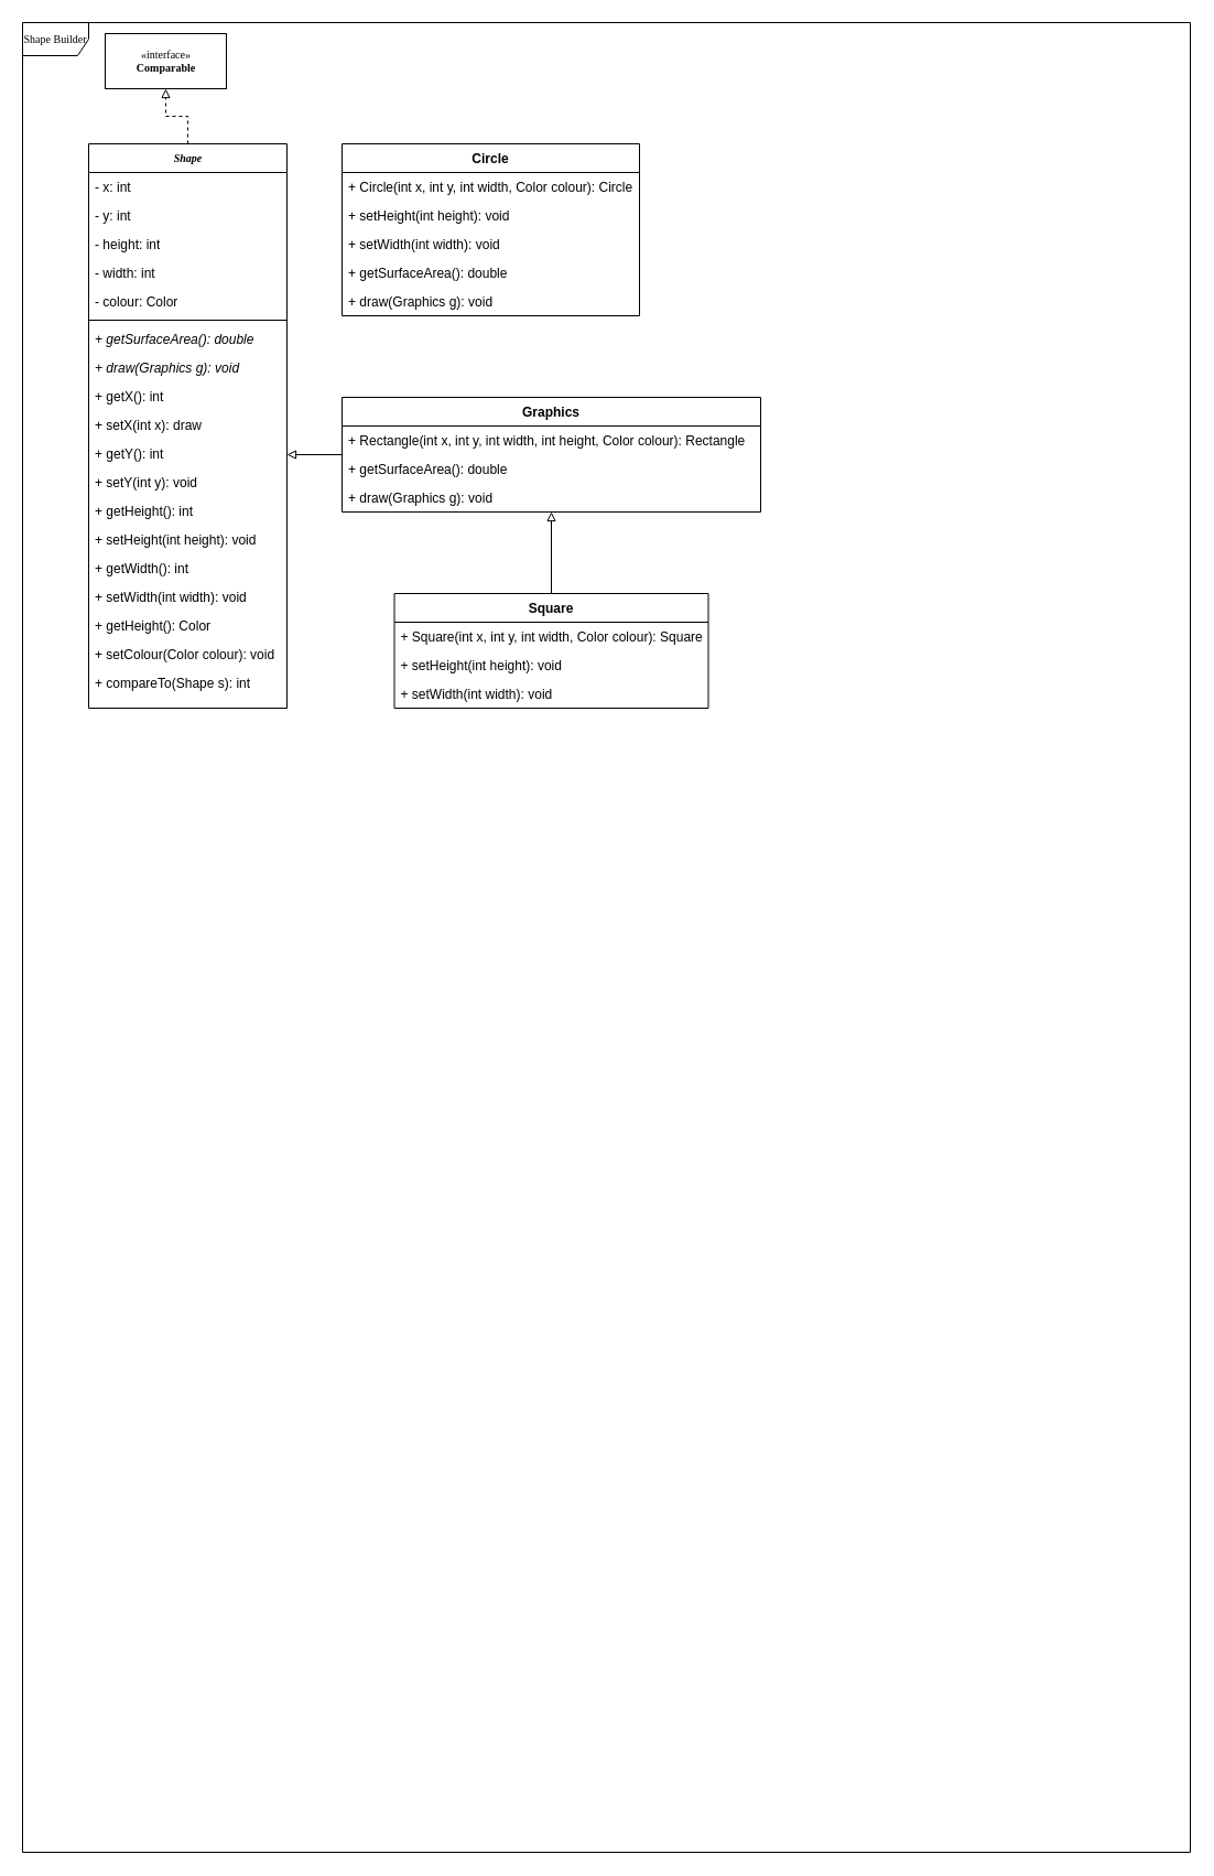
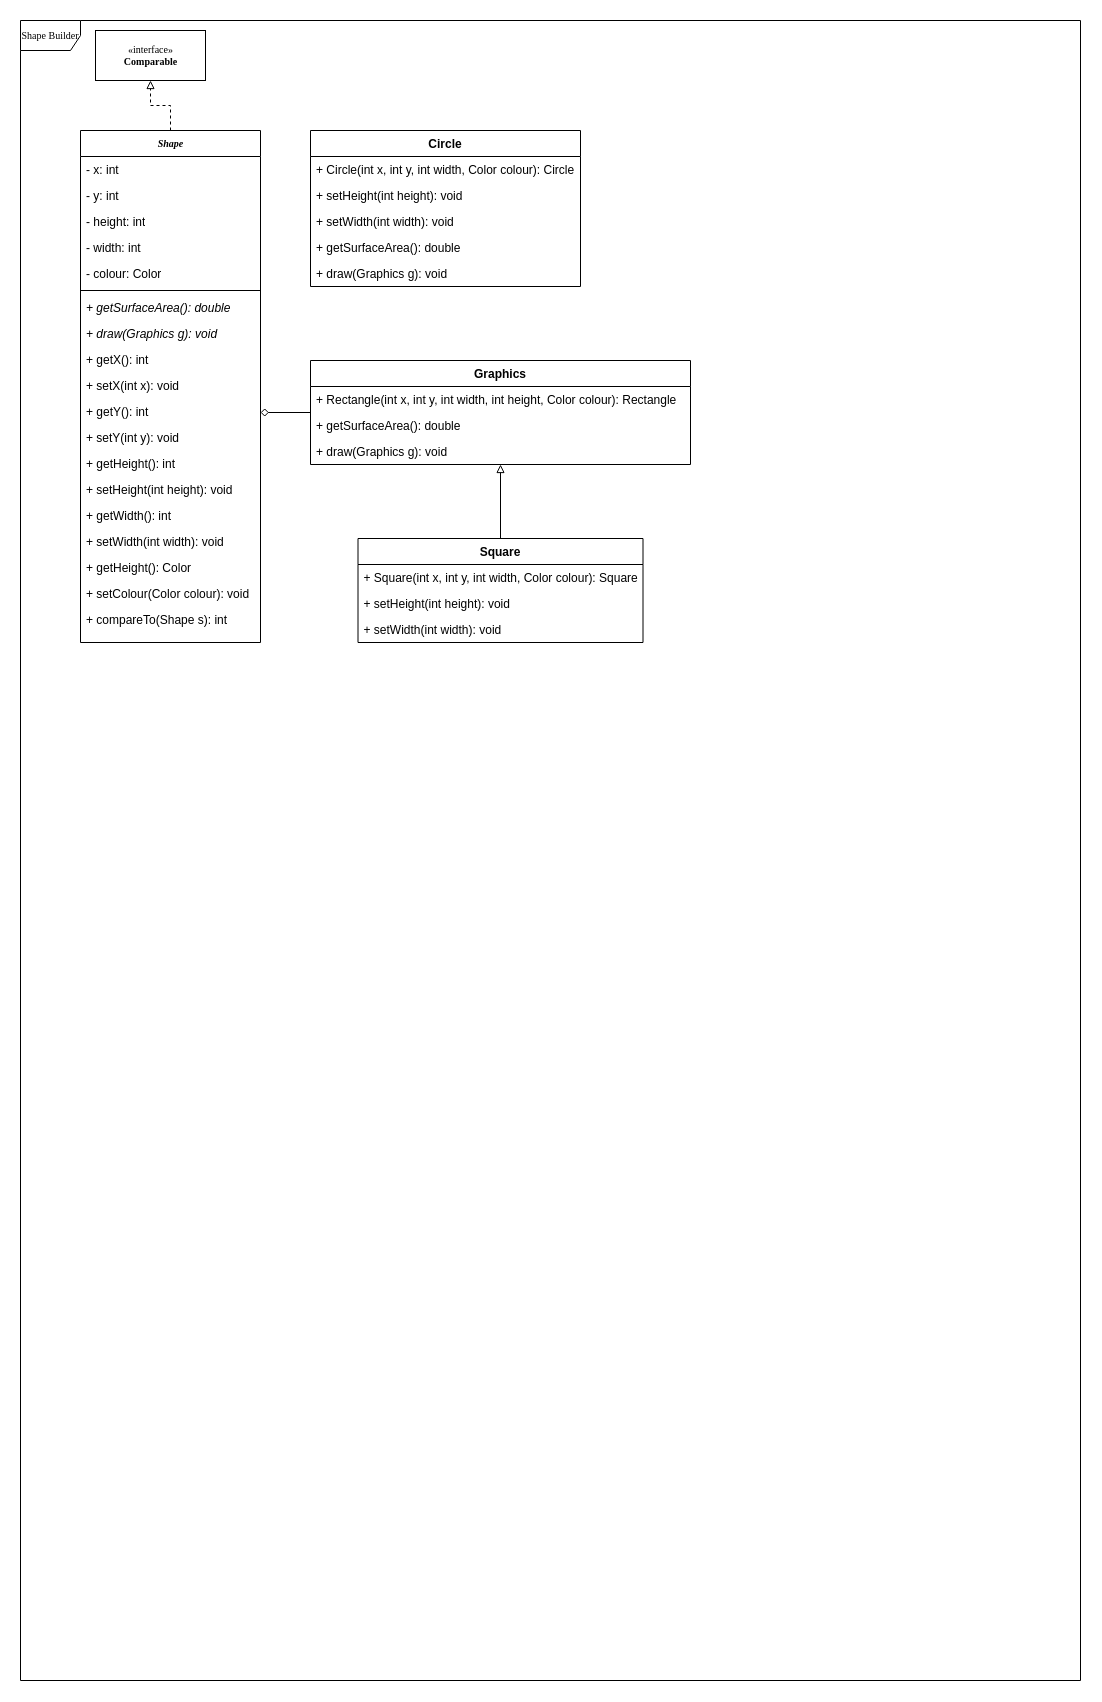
  <mxCell id="0" />
  <mxCell id="1" parent="0" />
  <mxCell id="2" value="&lt;div&gt;Shape Builder&lt;/div&gt;" style="shape=umlFrame;whiteSpace=wrap;html=1;rounded=0;shadow=0;comic=0;labelBackgroundColor=none;strokeWidth=1;fontFamily=Verdana;fontSize=10;align=center;" parent="1" vertex="1"><mxGeometry x="20" y="20" width="1060" height="1660" as="geometry" /></mxCell>
  <mxCell id="3" style="edgeStyle=orthogonalEdgeStyle;rounded=0;orthogonalLoop=1;jettySize=auto;html=1;endArrow=block;endFill=0;dashed=1;" edge="1" parent="1" source="4" target="24"><mxGeometry relative="1" as="geometry" /></mxCell>
  <mxCell id="4" value="&lt;b&gt;&lt;i&gt;Shape&lt;/i&gt;&lt;/b&gt;" style="swimlane;html=1;fontStyle=0;childLayout=stackLayout;horizontal=1;startSize=26;fillColor=none;horizontalStack=0;resizeParent=1;resizeLast=0;collapsible=1;marginBottom=0;swimlaneFillColor=#ffffff;rounded=0;shadow=0;comic=0;labelBackgroundColor=none;strokeWidth=1;fontFamily=Verdana;fontSize=10;align=center;" parent="1" vertex="1"><mxGeometry x="80" y="130" width="180" height="512" as="geometry"><mxRectangle x="350" y="42" width="90" height="26" as="alternateBounds" /></mxGeometry></mxCell>
  <mxCell id="5" value="- x: int" style="text;html=1;strokeColor=none;fillColor=none;align=left;verticalAlign=top;spacingLeft=4;spacingRight=4;whiteSpace=wrap;overflow=hidden;rotatable=0;points=[[0,0.5],[1,0.5]];portConstraint=eastwest;" parent="4" vertex="1"><mxGeometry y="26" width="180" height="26" as="geometry" /></mxCell>
  <mxCell id="6" value="- y: int" style="text;html=1;strokeColor=none;fillColor=none;align=left;verticalAlign=top;spacingLeft=4;spacingRight=4;whiteSpace=wrap;overflow=hidden;rotatable=0;points=[[0,0.5],[1,0.5]];portConstraint=eastwest;" parent="4" vertex="1"><mxGeometry y="52" width="180" height="26" as="geometry" /></mxCell>
  <mxCell id="7" value="- height: int" style="text;html=1;strokeColor=none;fillColor=none;align=left;verticalAlign=top;spacingLeft=4;spacingRight=4;whiteSpace=wrap;overflow=hidden;rotatable=0;points=[[0,0.5],[1,0.5]];portConstraint=eastwest;" parent="4" vertex="1"><mxGeometry y="78" width="180" height="26" as="geometry" /></mxCell>
  <mxCell id="8" value="- width: int" style="text;html=1;strokeColor=none;fillColor=none;align=left;verticalAlign=top;spacingLeft=4;spacingRight=4;whiteSpace=wrap;overflow=hidden;rotatable=0;points=[[0,0.5],[1,0.5]];portConstraint=eastwest;" vertex="1" parent="4"><mxGeometry y="104" width="180" height="26" as="geometry" /></mxCell>
  <mxCell id="9" value="- colour: Color" style="text;html=1;strokeColor=none;fillColor=none;align=left;verticalAlign=top;spacingLeft=4;spacingRight=4;whiteSpace=wrap;overflow=hidden;rotatable=0;points=[[0,0.5],[1,0.5]];portConstraint=eastwest;" vertex="1" parent="4"><mxGeometry y="130" width="180" height="26" as="geometry" /></mxCell>
  <mxCell id="10" value="" style="line;strokeWidth=1;fillColor=none;align=left;verticalAlign=middle;spacingTop=-1;spacingLeft=3;spacingRight=3;rotatable=0;labelPosition=right;points=[];portConstraint=eastwest;rounded=0;shadow=0;glass=0;sketch=0;" vertex="1" parent="4"><mxGeometry y="156" width="180" height="8" as="geometry" /></mxCell>
  <mxCell id="11" value="+ &lt;span&gt;getSurfaceArea()&lt;/span&gt;: double" style="text;html=1;strokeColor=none;fillColor=none;align=left;verticalAlign=top;spacingLeft=4;spacingRight=4;whiteSpace=wrap;overflow=hidden;rotatable=0;points=[[0,0.5],[1,0.5]];portConstraint=eastwest;fontStyle=2" vertex="1" parent="4"><mxGeometry y="164" width="180" height="26" as="geometry" /></mxCell>
  <mxCell id="12" value="+ draw(Graphics g): void" style="text;strokeColor=none;fillColor=none;align=left;verticalAlign=top;spacingLeft=4;spacingRight=4;overflow=hidden;rotatable=0;points=[[0,0.5],[1,0.5]];portConstraint=eastwest;rounded=0;shadow=0;glass=0;sketch=0;fontStyle=2" vertex="1" parent="4"><mxGeometry y="190" width="180" height="26" as="geometry" /></mxCell>
  <mxCell id="13" value="+ getX(): int" style="text;strokeColor=none;fillColor=none;align=left;verticalAlign=top;spacingLeft=4;spacingRight=4;overflow=hidden;rotatable=0;points=[[0,0.5],[1,0.5]];portConstraint=eastwest;rounded=0;shadow=0;glass=0;sketch=0;" vertex="1" parent="4"><mxGeometry y="216" width="180" height="26" as="geometry" /></mxCell>
- <mxCell id="14" value="+ setX(int x): draw" style="text;strokeColor=none;fillColor=none;align=left;verticalAlign=top;spacingLeft=4;spacingRight=4;overflow=hidden;rotatable=0;points=[[0,0.5],[1,0.5]];portConstraint=eastwest;rounded=0;shadow=0;glass=0;sketch=0;" vertex="1" parent="4"><mxGeometry y="242" width="180" height="26" as="geometry" /></mxCell>
+ <mxCell id="14" value="+ setX(int x): void" style="text;strokeColor=none;fillColor=none;align=left;verticalAlign=top;spacingLeft=4;spacingRight=4;overflow=hidden;rotatable=0;points=[[0,0.5],[1,0.5]];portConstraint=eastwest;rounded=0;shadow=0;glass=0;sketch=0;" vertex="1" parent="4"><mxGeometry y="242" width="180" height="26" as="geometry" /></mxCell>
  <mxCell id="15" value="+ getY(): int" style="text;strokeColor=none;fillColor=none;align=left;verticalAlign=top;spacingLeft=4;spacingRight=4;overflow=hidden;rotatable=0;points=[[0,0.5],[1,0.5]];portConstraint=eastwest;rounded=0;shadow=0;glass=0;sketch=0;" vertex="1" parent="4"><mxGeometry y="268" width="180" height="26" as="geometry" /></mxCell>
  <mxCell id="16" value="+ setY(int y): void" style="text;strokeColor=none;fillColor=none;align=left;verticalAlign=top;spacingLeft=4;spacingRight=4;overflow=hidden;rotatable=0;points=[[0,0.5],[1,0.5]];portConstraint=eastwest;rounded=0;shadow=0;glass=0;sketch=0;" vertex="1" parent="4"><mxGeometry y="294" width="180" height="26" as="geometry" /></mxCell>
  <mxCell id="17" value="+ getHeight(): int" style="text;strokeColor=none;fillColor=none;align=left;verticalAlign=top;spacingLeft=4;spacingRight=4;overflow=hidden;rotatable=0;points=[[0,0.5],[1,0.5]];portConstraint=eastwest;rounded=0;shadow=0;glass=0;sketch=0;" vertex="1" parent="4"><mxGeometry y="320" width="180" height="26" as="geometry" /></mxCell>
  <mxCell id="18" value="+ setHeight(int height): void" style="text;strokeColor=none;fillColor=none;align=left;verticalAlign=top;spacingLeft=4;spacingRight=4;overflow=hidden;rotatable=0;points=[[0,0.5],[1,0.5]];portConstraint=eastwest;rounded=0;shadow=0;glass=0;sketch=0;" vertex="1" parent="4"><mxGeometry y="346" width="180" height="26" as="geometry" /></mxCell>
  <mxCell id="19" value="+ getWidth(): int" style="text;strokeColor=none;fillColor=none;align=left;verticalAlign=top;spacingLeft=4;spacingRight=4;overflow=hidden;rotatable=0;points=[[0,0.5],[1,0.5]];portConstraint=eastwest;rounded=0;shadow=0;glass=0;sketch=0;" vertex="1" parent="4"><mxGeometry y="372" width="180" height="26" as="geometry" /></mxCell>
  <mxCell id="20" value="+ setWidth(int width): void" style="text;strokeColor=none;fillColor=none;align=left;verticalAlign=top;spacingLeft=4;spacingRight=4;overflow=hidden;rotatable=0;points=[[0,0.5],[1,0.5]];portConstraint=eastwest;rounded=0;shadow=0;glass=0;sketch=0;" vertex="1" parent="4"><mxGeometry y="398" width="180" height="26" as="geometry" /></mxCell>
  <mxCell id="21" value="+ getHeight(): Color" style="text;strokeColor=none;fillColor=none;align=left;verticalAlign=top;spacingLeft=4;spacingRight=4;overflow=hidden;rotatable=0;points=[[0,0.5],[1,0.5]];portConstraint=eastwest;rounded=0;shadow=0;glass=0;sketch=0;" vertex="1" parent="4"><mxGeometry y="424" width="180" height="26" as="geometry" /></mxCell>
  <mxCell id="22" value="+ setColour(Color colour): void" style="text;strokeColor=none;fillColor=none;align=left;verticalAlign=top;spacingLeft=4;spacingRight=4;overflow=hidden;rotatable=0;points=[[0,0.5],[1,0.5]];portConstraint=eastwest;rounded=0;shadow=0;glass=0;sketch=0;" vertex="1" parent="4"><mxGeometry y="450" width="180" height="26" as="geometry" /></mxCell>
  <mxCell id="23" value="+ compareTo(Shape s): int" style="text;strokeColor=none;fillColor=none;align=left;verticalAlign=top;spacingLeft=4;spacingRight=4;overflow=hidden;rotatable=0;points=[[0,0.5],[1,0.5]];portConstraint=eastwest;rounded=0;shadow=0;glass=0;sketch=0;" vertex="1" parent="4"><mxGeometry y="476" width="180" height="26" as="geometry" /></mxCell>
  <mxCell id="24" value="«interface»&lt;br&gt;&lt;b&gt;Comparable&lt;/b&gt;" style="html=1;rounded=0;shadow=0;comic=0;labelBackgroundColor=none;strokeWidth=1;fontFamily=Verdana;fontSize=10;align=center;" vertex="1" parent="1"><mxGeometry x="95" y="30" width="110" height="50" as="geometry" /></mxCell>
- <mxCell id="25" style="edgeStyle=orthogonalEdgeStyle;rounded=0;orthogonalLoop=1;jettySize=auto;html=1;endArrow=block;endFill=0;" edge="1" parent="1" source="26" target="4"><mxGeometry relative="1" as="geometry"><Array as="points"><mxPoint x="330" y="410" /><mxPoint x="330" y="410" /></Array></mxGeometry></mxCell>
+ <mxCell id="25" style="edgeStyle=orthogonalEdgeStyle;rounded=0;orthogonalLoop=1;jettySize=auto;html=1;endArrow=diamond;endFill=0;" edge="1" parent="1" source="26" target="4"><mxGeometry relative="1" as="geometry"><Array as="points"><mxPoint x="330" y="410" /><mxPoint x="330" y="410" /></Array></mxGeometry></mxCell>
  <mxCell id="26" value="Graphics" style="swimlane;fontStyle=1;align=center;verticalAlign=top;childLayout=stackLayout;horizontal=1;startSize=26;horizontalStack=0;resizeParent=1;resizeParentMax=0;resizeLast=0;collapsible=1;marginBottom=0;rounded=0;shadow=0;glass=0;sketch=0;" vertex="1" parent="1"><mxGeometry x="310" y="360" width="380" height="104" as="geometry" /></mxCell>
  <mxCell id="27" value="+ Rectangle(int x, int y, int width, int height, Color colour): Rectangle" style="text;strokeColor=none;fillColor=none;align=left;verticalAlign=top;spacingLeft=4;spacingRight=4;overflow=hidden;rotatable=0;points=[[0,0.5],[1,0.5]];portConstraint=eastwest;rounded=0;shadow=0;glass=0;sketch=0;" vertex="1" parent="26"><mxGeometry y="26" width="380" height="26" as="geometry" /></mxCell>
  <mxCell id="28" value="+ &lt;span&gt;getSurfaceArea()&lt;/span&gt;: double" style="text;html=1;strokeColor=none;fillColor=none;align=left;verticalAlign=top;spacingLeft=4;spacingRight=4;whiteSpace=wrap;overflow=hidden;rotatable=0;points=[[0,0.5],[1,0.5]];portConstraint=eastwest;fontStyle=0" vertex="1" parent="26"><mxGeometry y="52" width="380" height="26" as="geometry" /></mxCell>
  <mxCell id="29" value="+ draw(Graphics g): void" style="text;strokeColor=none;fillColor=none;align=left;verticalAlign=top;spacingLeft=4;spacingRight=4;overflow=hidden;rotatable=0;points=[[0,0.5],[1,0.5]];portConstraint=eastwest;rounded=0;shadow=0;glass=0;sketch=0;fontStyle=0" vertex="1" parent="26"><mxGeometry y="78" width="380" height="26" as="geometry" /></mxCell>
  <mxCell id="30" value="Circle" style="swimlane;fontStyle=1;align=center;verticalAlign=top;childLayout=stackLayout;horizontal=1;startSize=26;horizontalStack=0;resizeParent=1;resizeParentMax=0;resizeLast=0;collapsible=1;marginBottom=0;rounded=0;shadow=0;glass=0;sketch=0;" vertex="1" parent="1"><mxGeometry x="310" y="130" width="270" height="156" as="geometry" /></mxCell>
  <mxCell id="31" value="+ Circle(int x, int y, int width, Color colour): Circle" style="text;strokeColor=none;fillColor=none;align=left;verticalAlign=top;spacingLeft=4;spacingRight=4;overflow=hidden;rotatable=0;points=[[0,0.5],[1,0.5]];portConstraint=eastwest;rounded=0;shadow=0;glass=0;sketch=0;" vertex="1" parent="30"><mxGeometry y="26" width="270" height="26" as="geometry" /></mxCell>
  <mxCell id="32" value="+ setHeight(int height): void" style="text;strokeColor=none;fillColor=none;align=left;verticalAlign=top;spacingLeft=4;spacingRight=4;overflow=hidden;rotatable=0;points=[[0,0.5],[1,0.5]];portConstraint=eastwest;rounded=0;shadow=0;glass=0;sketch=0;" vertex="1" parent="30"><mxGeometry y="52" width="270" height="26" as="geometry" /></mxCell>
  <mxCell id="33" value="+ setWidth(int width): void" style="text;strokeColor=none;fillColor=none;align=left;verticalAlign=top;spacingLeft=4;spacingRight=4;overflow=hidden;rotatable=0;points=[[0,0.5],[1,0.5]];portConstraint=eastwest;rounded=0;shadow=0;glass=0;sketch=0;" vertex="1" parent="30"><mxGeometry y="78" width="270" height="26" as="geometry" /></mxCell>
  <mxCell id="34" value="+ &lt;span&gt;getSurfaceArea()&lt;/span&gt;: double" style="text;html=1;strokeColor=none;fillColor=none;align=left;verticalAlign=top;spacingLeft=4;spacingRight=4;whiteSpace=wrap;overflow=hidden;rotatable=0;points=[[0,0.5],[1,0.5]];portConstraint=eastwest;fontStyle=0" vertex="1" parent="30"><mxGeometry y="104" width="270" height="26" as="geometry" /></mxCell>
  <mxCell id="35" value="+ draw(Graphics g): void" style="text;strokeColor=none;fillColor=none;align=left;verticalAlign=top;spacingLeft=4;spacingRight=4;overflow=hidden;rotatable=0;points=[[0,0.5],[1,0.5]];portConstraint=eastwest;rounded=0;shadow=0;glass=0;sketch=0;fontStyle=0" vertex="1" parent="30"><mxGeometry y="130" width="270" height="26" as="geometry" /></mxCell>
  <mxCell id="36" style="edgeStyle=orthogonalEdgeStyle;rounded=0;orthogonalLoop=1;jettySize=auto;html=1;endArrow=block;endFill=0;" edge="1" parent="1" source="37" target="26"><mxGeometry relative="1" as="geometry" /></mxCell>
  <mxCell id="37" value="Square" style="swimlane;fontStyle=1;align=center;verticalAlign=top;childLayout=stackLayout;horizontal=1;startSize=26;horizontalStack=0;resizeParent=1;resizeParentMax=0;resizeLast=0;collapsible=1;marginBottom=0;rounded=0;shadow=0;glass=0;sketch=0;" vertex="1" parent="1"><mxGeometry x="357.5" y="538" width="285" height="104" as="geometry" /></mxCell>
  <mxCell id="38" value="+ Square(int x, int y, int width, Color colour): Square" style="text;strokeColor=none;fillColor=none;align=left;verticalAlign=top;spacingLeft=4;spacingRight=4;overflow=hidden;rotatable=0;points=[[0,0.5],[1,0.5]];portConstraint=eastwest;rounded=0;shadow=0;glass=0;sketch=0;" vertex="1" parent="37"><mxGeometry y="26" width="285" height="26" as="geometry" /></mxCell>
  <mxCell id="39" value="+ setHeight(int height): void" style="text;strokeColor=none;fillColor=none;align=left;verticalAlign=top;spacingLeft=4;spacingRight=4;overflow=hidden;rotatable=0;points=[[0,0.5],[1,0.5]];portConstraint=eastwest;rounded=0;shadow=0;glass=0;sketch=0;" vertex="1" parent="37"><mxGeometry y="52" width="285" height="26" as="geometry" /></mxCell>
  <mxCell id="40" value="+ setWidth(int width): void" style="text;strokeColor=none;fillColor=none;align=left;verticalAlign=top;spacingLeft=4;spacingRight=4;overflow=hidden;rotatable=0;points=[[0,0.5],[1,0.5]];portConstraint=eastwest;rounded=0;shadow=0;glass=0;sketch=0;" vertex="1" parent="37"><mxGeometry y="78" width="285" height="26" as="geometry" /></mxCell>
